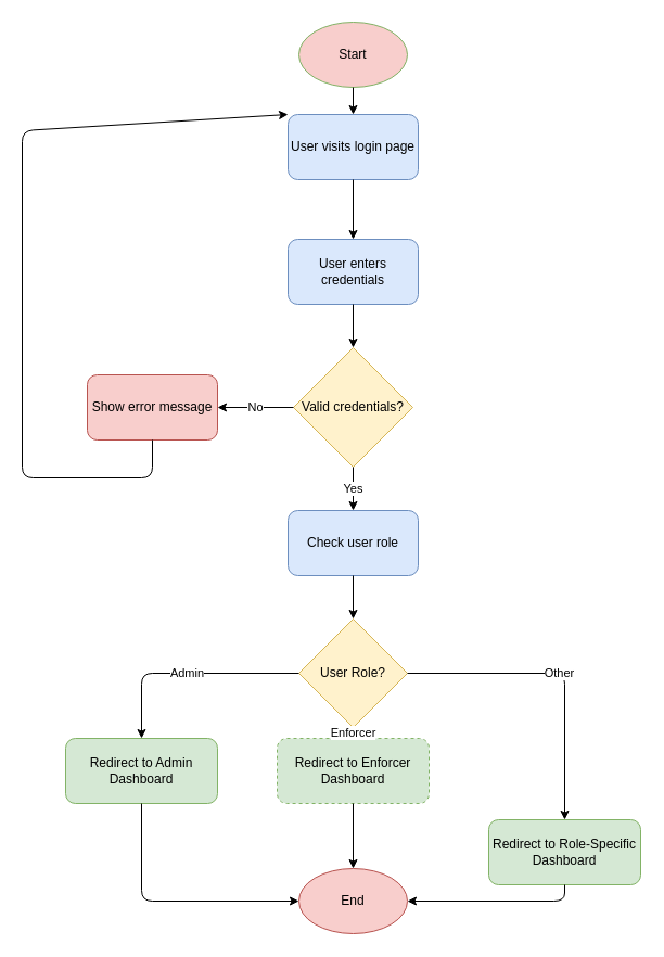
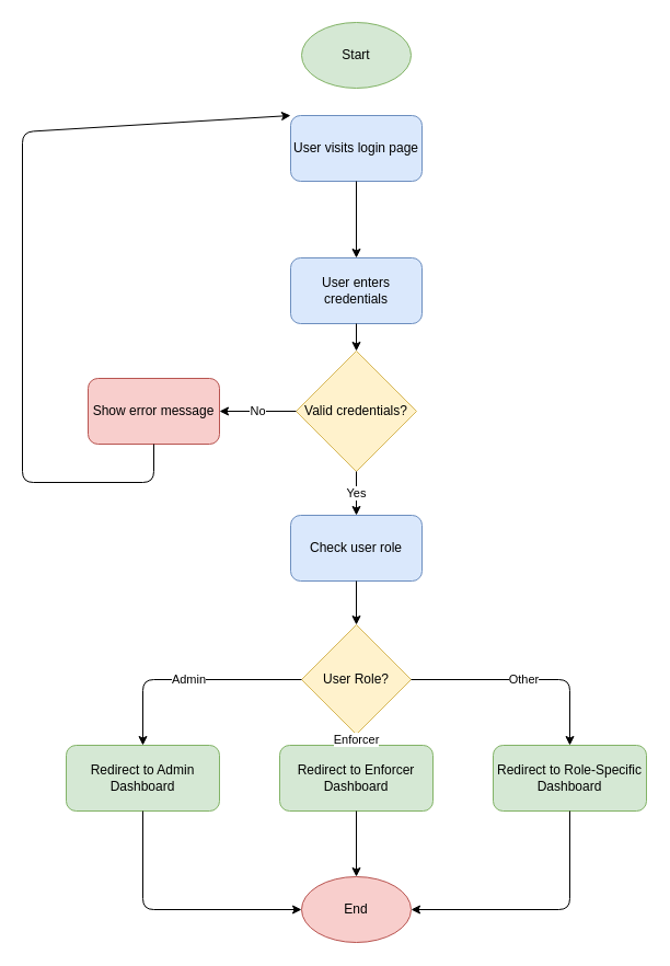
  <mxCell id="0" />
  <mxCell id="1" parent="0" />
- <mxCell id="2" value="Start" style="ellipse;whiteSpace=wrap;html=1;fillColor=#f8cecc;strokeColor=#82b366;" vertex="1" parent="1"><mxGeometry x="275" y="20" width="100" height="60" as="geometry" /></mxCell>
+ <mxCell id="2" value="Start" style="ellipse;whiteSpace=wrap;html=1;fillColor=#d5e8d4;strokeColor=#82b366;" vertex="1" parent="1"><mxGeometry x="275" y="20" width="100" height="60" as="geometry" /></mxCell>
  <mxCell id="3" value="User visits login page" style="rounded=1;whiteSpace=wrap;html=1;fillColor=#dae8fc;strokeColor=#6c8ebf;" vertex="1" parent="1"><mxGeometry x="265" y="105" width="120" height="60" as="geometry" /></mxCell>
- <mxCell id="4" value="User enters credentials" style="rounded=1;whiteSpace=wrap;html=1;fillColor=#dae8fc;strokeColor=#6c8ebf;" vertex="1" parent="1"><mxGeometry x="265" y="220" width="120" height="60" as="geometry" /></mxCell>
+ <mxCell id="4" value="User enters credentials" style="rounded=1;whiteSpace=wrap;html=1;fillColor=#dae8fc;strokeColor=#6c8ebf;" vertex="1" parent="1"><mxGeometry x="265" y="235" width="120" height="60" as="geometry" /></mxCell>
  <mxCell id="5" value="Valid credentials?" style="rhombus;whiteSpace=wrap;html=1;fillColor=#fff2cc;strokeColor=#d6b656;" vertex="1" parent="1"><mxGeometry x="270" y="320" width="110" height="110" as="geometry" /></mxCell>
  <mxCell id="6" value="Show error message" style="rounded=1;whiteSpace=wrap;html=1;fillColor=#f8cecc;strokeColor=#b85450;" vertex="1" parent="1"><mxGeometry x="80" y="345" width="120" height="60" as="geometry" /></mxCell>
  <mxCell id="7" value="Check user role" style="rounded=1;whiteSpace=wrap;html=1;fillColor=#dae8fc;strokeColor=#6c8ebf;" vertex="1" parent="1"><mxGeometry x="265" y="470" width="120" height="60" as="geometry" /></mxCell>
  <mxCell id="8" value="User Role?" style="rhombus;whiteSpace=wrap;html=1;fillColor=#fff2cc;strokeColor=#d6b656;" vertex="1" parent="1"><mxGeometry x="275" y="570" width="100" height="100" as="geometry" /></mxCell>
  <mxCell id="9" value="Redirect to Admin Dashboard" style="rounded=1;whiteSpace=wrap;html=1;fillColor=#d5e8d4;strokeColor=#82b366;" vertex="1" parent="1"><mxGeometry x="60" y="680" width="140" height="60" as="geometry" /></mxCell>
- <mxCell id="10" value="Redirect to Enforcer Dashboard" style="rounded=1;whiteSpace=wrap;html=1;fillColor=#d5e8d4;strokeColor=#82b366;dashed=1;" vertex="1" parent="1"><mxGeometry x="255" y="680" width="140" height="60" as="geometry" /></mxCell>
- <mxCell id="11" value="Redirect to Role-Specific Dashboard" style="rounded=1;whiteSpace=wrap;html=1;fillColor=#d5e8d4;strokeColor=#82b366;" vertex="1" parent="1"><mxGeometry x="450" y="755" width="140" height="60" as="geometry" /></mxCell>
+ <mxCell id="10" value="Redirect to Enforcer Dashboard" style="rounded=1;whiteSpace=wrap;html=1;fillColor=#d5e8d4;strokeColor=#82b366;" vertex="1" parent="1"><mxGeometry x="255" y="680" width="140" height="60" as="geometry" /></mxCell>
+ <mxCell id="11" value="Redirect to Role-Specific Dashboard" style="rounded=1;whiteSpace=wrap;html=1;fillColor=#d5e8d4;strokeColor=#82b366;" vertex="1" parent="1"><mxGeometry x="450" y="680" width="140" height="60" as="geometry" /></mxCell>
  <mxCell id="12" value="End" style="ellipse;whiteSpace=wrap;html=1;fillColor=#f8cecc;strokeColor=#b85450;" vertex="1" parent="1"><mxGeometry x="275" y="800" width="100" height="60" as="geometry" /></mxCell>
- <mxCell id="13" value="" style="endArrow=classic;html=1;exitX=0.5;exitY=1;exitDx=0;exitDy=0;entryX=0.5;entryY=0;entryDx=0;entryDy=0;" edge="1" parent="1" source="2" target="3"><mxGeometry width="50" height="50" relative="1" as="geometry"><mxPoint x="300" y="430" as="sourcePoint" /><mxPoint x="350" y="380" as="targetPoint" /></mxGeometry></mxCell>
  <mxCell id="14" value="" style="endArrow=classic;html=1;exitX=0.5;exitY=1;exitDx=0;exitDy=0;entryX=0.5;entryY=0;entryDx=0;entryDy=0;" edge="1" parent="1" source="3" target="4"><mxGeometry width="50" height="50" relative="1" as="geometry"><mxPoint x="300" y="430" as="sourcePoint" /><mxPoint x="350" y="380" as="targetPoint" /></mxGeometry></mxCell>
  <mxCell id="15" value="" style="endArrow=classic;html=1;exitX=0.5;exitY=1;exitDx=0;exitDy=0;entryX=0.5;entryY=0;entryDx=0;entryDy=0;" edge="1" parent="1" source="4" target="5"><mxGeometry width="50" height="50" relative="1" as="geometry"><mxPoint x="300" y="430" as="sourcePoint" /><mxPoint x="350" y="380" as="targetPoint" /></mxGeometry></mxCell>
  <mxCell id="16" value="No" style="endArrow=classic;html=1;exitX=0;exitY=0.5;exitDx=0;exitDy=0;entryX=1;entryY=0.5;entryDx=0;entryDy=0;" edge="1" parent="1" source="5" target="6"><mxGeometry width="50" height="50" relative="1" as="geometry"><mxPoint x="300" y="430" as="sourcePoint" /><mxPoint x="350" y="380" as="targetPoint" /></mxGeometry></mxCell>
  <mxCell id="17" value="Yes" style="endArrow=classic;html=1;exitX=0.5;exitY=1;exitDx=0;exitDy=0;entryX=0.5;entryY=0;entryDx=0;entryDy=0;" edge="1" parent="1" source="5" target="7"><mxGeometry width="50" height="50" relative="1" as="geometry"><mxPoint x="300" y="430" as="sourcePoint" /><mxPoint x="350" y="380" as="targetPoint" /></mxGeometry></mxCell>
  <mxCell id="18" value="" style="endArrow=classic;html=1;exitX=0.5;exitY=1;exitDx=0;exitDy=0;entryX=0.5;entryY=0;entryDx=0;entryDy=0;" edge="1" parent="1" source="7" target="8"><mxGeometry width="50" height="50" relative="1" as="geometry"><mxPoint x="300" y="430" as="sourcePoint" /><mxPoint x="350" y="380" as="targetPoint" /></mxGeometry></mxCell>
  <mxCell id="19" value="Admin" style="endArrow=classic;html=1;exitX=0;exitY=0.5;exitDx=0;exitDy=0;entryX=0.5;entryY=0;entryDx=0;entryDy=0;" edge="1" parent="1" source="8" target="9"><mxGeometry width="50" height="50" relative="1" as="geometry"><mxPoint x="300" y="430" as="sourcePoint" /><mxPoint x="350" y="380" as="targetPoint" /><Array as="points"><mxPoint x="130" y="620" /></Array></mxGeometry></mxCell>
  <mxCell id="20" value="Enforcer" style="endArrow=classic;html=1;exitX=0.5;exitY=1;exitDx=0;exitDy=0;entryX=0.5;entryY=0;entryDx=0;entryDy=0;" edge="1" parent="1" source="8" target="10"><mxGeometry width="50" height="50" relative="1" as="geometry"><mxPoint x="300" y="430" as="sourcePoint" /><mxPoint x="350" y="380" as="targetPoint" /></mxGeometry></mxCell>
  <mxCell id="21" value="Other" style="endArrow=classic;html=1;exitX=1;exitY=0.5;exitDx=0;exitDy=0;entryX=0.5;entryY=0;entryDx=0;entryDy=0;" edge="1" parent="1" source="8" target="11"><mxGeometry width="50" height="50" relative="1" as="geometry"><mxPoint x="300" y="430" as="sourcePoint" /><mxPoint x="350" y="380" as="targetPoint" /><Array as="points"><mxPoint x="520" y="620" /></Array></mxGeometry></mxCell>
  <mxCell id="22" value="" style="endArrow=classic;html=1;exitX=0.5;exitY=1;exitDx=0;exitDy=0;entryX=0;entryY=0.5;entryDx=0;entryDy=0;" edge="1" parent="1" source="9" target="12"><mxGeometry width="50" height="50" relative="1" as="geometry"><mxPoint x="300" y="430" as="sourcePoint" /><mxPoint x="350" y="380" as="targetPoint" /><Array as="points"><mxPoint x="130" y="830" /></Array></mxGeometry></mxCell>
  <mxCell id="23" value="" style="endArrow=classic;html=1;exitX=0.5;exitY=1;exitDx=0;exitDy=0;entryX=0.5;entryY=0;entryDx=0;entryDy=0;" edge="1" parent="1" source="10" target="12"><mxGeometry width="50" height="50" relative="1" as="geometry"><mxPoint x="300" y="430" as="sourcePoint" /><mxPoint x="350" y="380" as="targetPoint" /></mxGeometry></mxCell>
  <mxCell id="24" value="" style="endArrow=classic;html=1;exitX=0.5;exitY=1;exitDx=0;exitDy=0;entryX=1;entryY=0.5;entryDx=0;entryDy=0;" edge="1" parent="1" source="11" target="12"><mxGeometry width="50" height="50" relative="1" as="geometry"><mxPoint x="300" y="430" as="sourcePoint" /><mxPoint x="350" y="380" as="targetPoint" /><Array as="points"><mxPoint x="520" y="830" /></Array></mxGeometry></mxCell>
  <mxCell id="25" value="" style="endArrow=classic;html=1;exitX=0.5;exitY=1;exitDx=0;exitDy=0;entryX=0;entryY=0;entryDx=0;entryDy=0;" edge="1" parent="1" source="6" target="3"><mxGeometry width="50" height="50" relative="1" as="geometry"><mxPoint x="300" y="430" as="sourcePoint" /><mxPoint x="350" y="380" as="targetPoint" /><Array as="points"><mxPoint x="140" y="440" /><mxPoint x="20" y="440" /><mxPoint x="20" y="120" /></Array></mxGeometry></mxCell>
